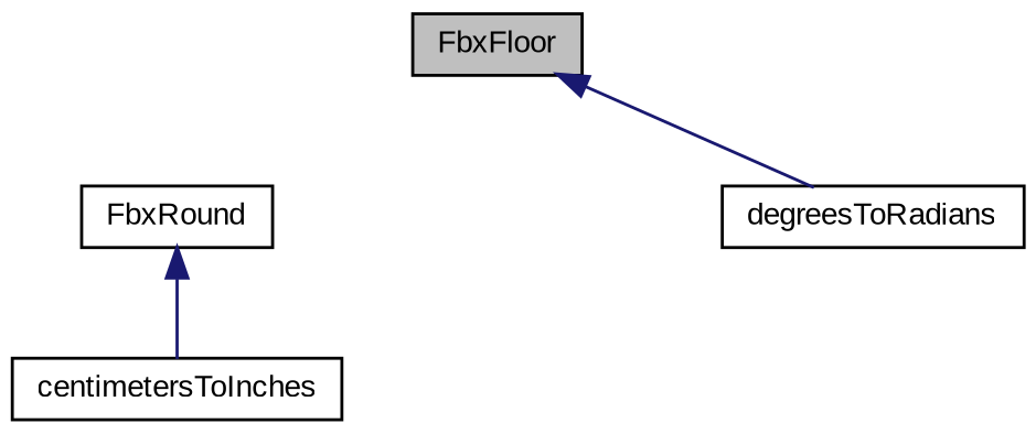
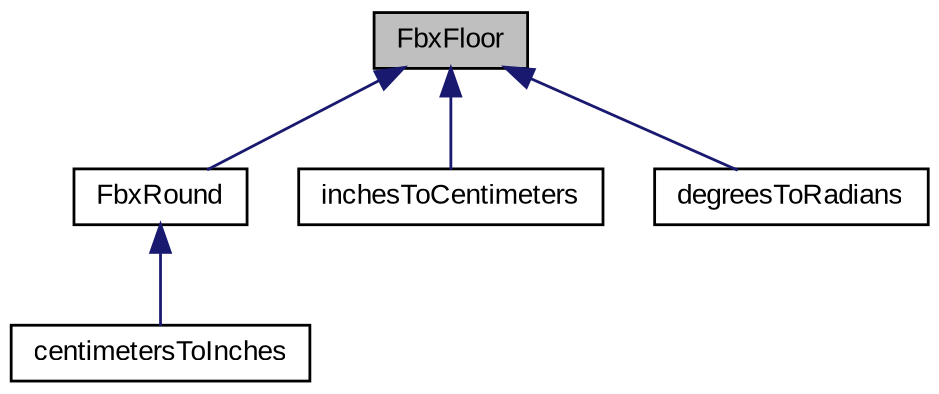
  digraph {
    fontname="Liberation Sans"
    rankdir=TB
    node [color=black fillcolor=white fontname="Liberation Sans" fontsize=10 shape=record style=filled]
    edge [color=midnightblue dir=back fontname="Liberation Sans" fontsize=10 labelfontname=Helvetica labelfontsize=10 style=solid]
    n1 [fillcolor=grey75 fontcolor=black height=0.2 label=FbxFloor width=0.4]
    n2 [height=0.2 label=FbxRound width=0.4]
+   n3 [height=0.2 label=inchesToCentimeters width=0.4]
    n4 [height=0.2 label=degreesToRadians width=0.4]
    n5 [height=0.2 label=centimetersToInches width=0.4]
+   n1 -> n2
+   n1 -> n3
    n1 -> n4
    n2 -> n5
  }
